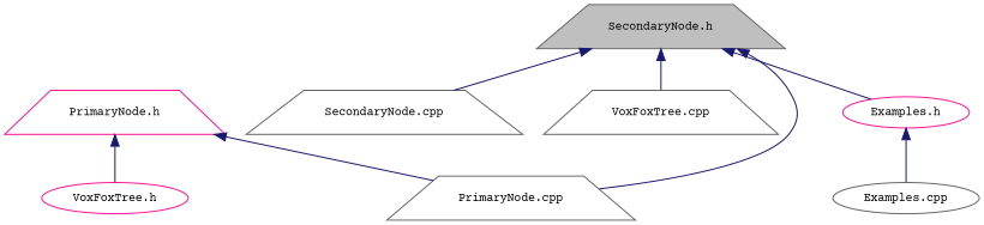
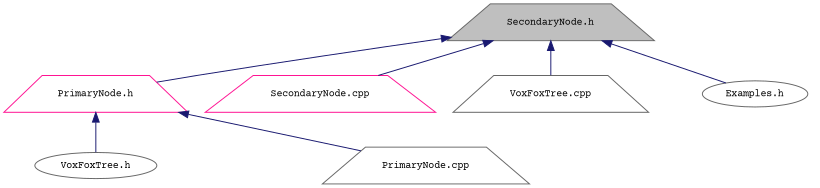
  digraph {
    fontname="Courier Prime"
    node [color=gray40 fillcolor=white fontname="Courier Prime" fontsize=10 shape=trapezium style=filled]
    edge [color=midnightblue dir=back fontname="Courier Prime" fontsize=10 labelfontname=FreeSans labelfontsize=10 style=solid]
    n1 [fillcolor=grey75 fontcolor=black height=0.2 label="SecondaryNode.h" width=0.4]
    n2 [color=deeppink height=0.2 label="PrimaryNode.h" width=0.4]
-   n3 [height=0.2 label="SecondaryNode.cpp" width=0.4]
+   n3 [color=deeppink height=0.2 label="SecondaryNode.cpp" width=0.4]
    n4 [height=0.2 label="VoxFoxTree.cpp" width=0.4]
-   n5 [color=deeppink height=0.2 label="Examples.h" shape=ellipse width=0.4]
+   n5 [height=0.2 label="Examples.h" shape=ellipse width=0.4]
    n6 [height=0.2 label="PrimaryNode.cpp" width=0.4]
-   n7 [color=deeppink height=0.2 label="VoxFoxTree.h" shape=ellipse width=0.4]
-   n8 [height=0.2 label="Examples.cpp" shape=ellipse width=0.4]
-   n1 -> n6
+   n7 [height=0.2 label="VoxFoxTree.h" shape=ellipse width=0.4]
+   n1 -> n2
    n1 -> n3
    n1 -> n4
    n1 -> n5
    n2 -> n6
    n2 -> n7
-   n5 -> n8
  }
